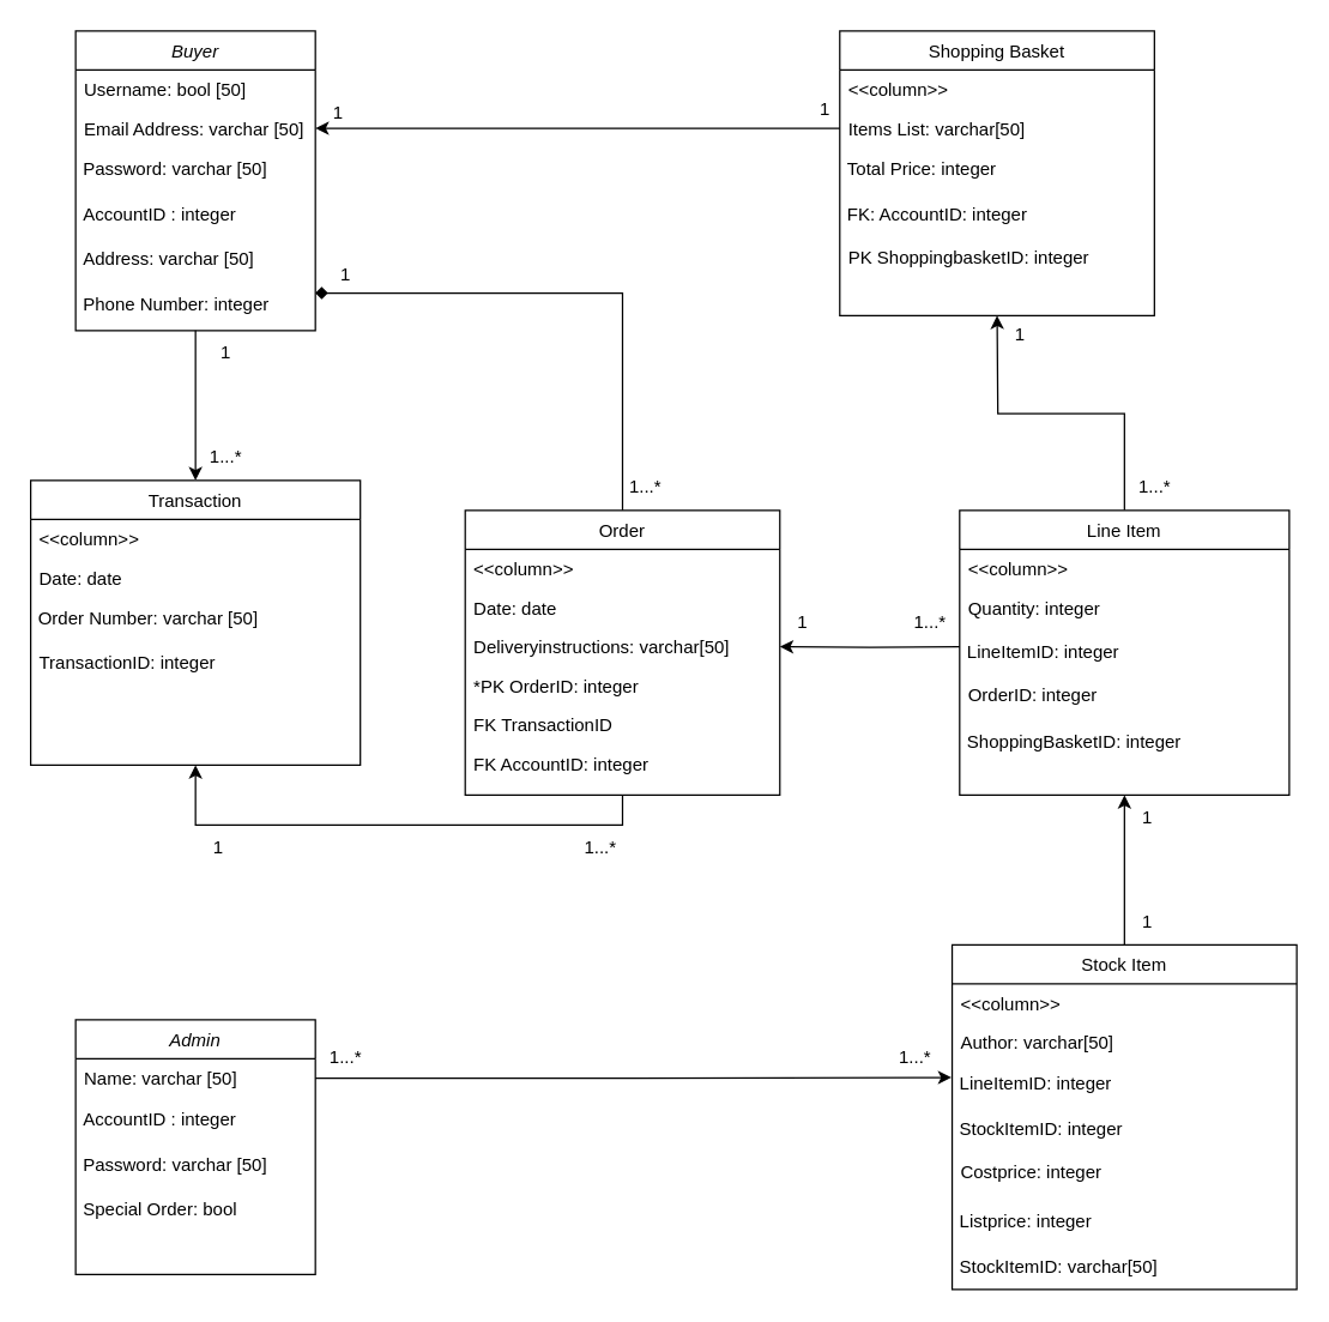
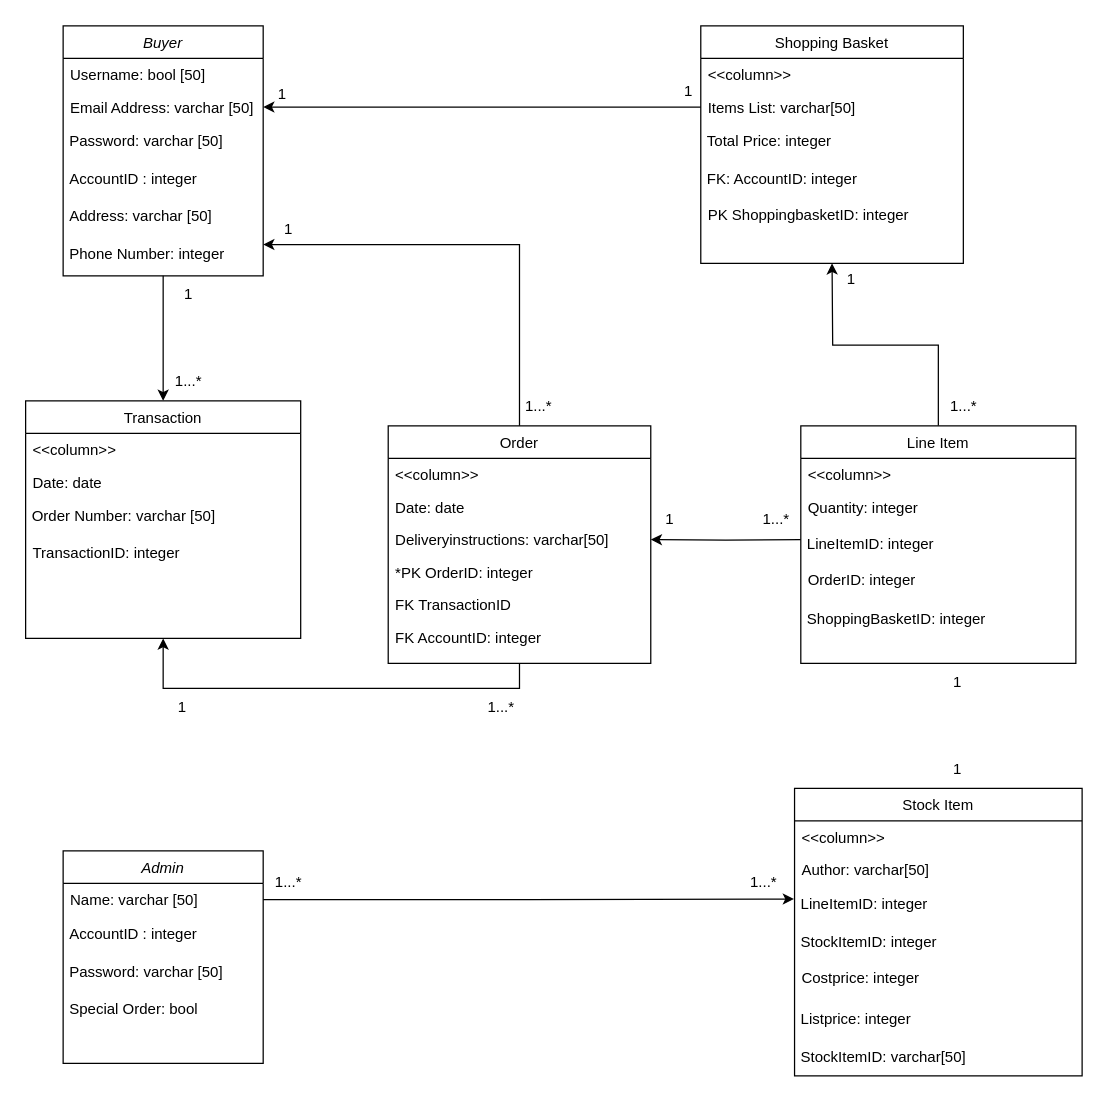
  <mxCell id="0" />
  <mxCell id="1" parent="0" />
  <mxCell id="2" style="edgeStyle=orthogonalEdgeStyle;rounded=0;orthogonalLoop=1;jettySize=auto;html=1;exitX=0.5;exitY=1;exitDx=0;exitDy=0;entryX=0.5;entryY=0;entryDx=0;entryDy=0;" parent="1" source="3" target="22" edge="1"><mxGeometry relative="1" as="geometry" /></mxCell>
  <mxCell id="3" value="Buyer" style="swimlane;fontStyle=2;align=center;verticalAlign=top;childLayout=stackLayout;horizontal=1;startSize=26;horizontalStack=0;resizeParent=1;resizeLast=0;collapsible=1;marginBottom=0;rounded=0;shadow=0;strokeWidth=1;" parent="1" vertex="1"><mxGeometry x="50" y="20" width="160" height="200" as="geometry"><mxRectangle x="230" y="140" width="160" height="26" as="alternateBounds" /></mxGeometry></mxCell>
  <mxCell id="4" value="Username: bool [50]" style="text;align=left;verticalAlign=top;spacingLeft=4;spacingRight=4;overflow=hidden;rotatable=0;points=[[0,0.5],[1,0.5]];portConstraint=eastwest;" parent="3" vertex="1"><mxGeometry y="26" width="160" height="26" as="geometry" /></mxCell>
  <mxCell id="5" value="Email Address: varchar [50]" style="text;align=left;verticalAlign=top;spacingLeft=4;spacingRight=4;overflow=hidden;rotatable=0;points=[[0,0.5],[1,0.5]];portConstraint=eastwest;rounded=0;shadow=0;html=0;" parent="3" vertex="1"><mxGeometry y="52" width="160" height="26" as="geometry" /></mxCell>
  <mxCell id="6" value="&amp;nbsp;Password: varchar [50]" style="text;html=1;align=left;verticalAlign=middle;resizable=0;points=[];autosize=1;strokeColor=none;fillColor=none;" parent="3" vertex="1"><mxGeometry y="78" width="160" height="30" as="geometry" /></mxCell>
  <mxCell id="7" value="&amp;nbsp;AccountID : integer" style="text;html=1;align=left;verticalAlign=middle;resizable=0;points=[];autosize=1;strokeColor=none;fillColor=none;" parent="3" vertex="1"><mxGeometry y="108" width="160" height="30" as="geometry" /></mxCell>
  <mxCell id="8" value="&amp;nbsp;Address: varchar [50]" style="text;html=1;align=left;verticalAlign=middle;resizable=0;points=[];autosize=1;strokeColor=none;fillColor=none;" parent="3" vertex="1"><mxGeometry y="138" width="160" height="30" as="geometry" /></mxCell>
  <mxCell id="9" value="&amp;nbsp;Phone Number: integer" style="text;html=1;align=left;verticalAlign=middle;resizable=0;points=[];autosize=1;strokeColor=none;fillColor=none;" parent="3" vertex="1"><mxGeometry y="168" width="160" height="30" as="geometry" /></mxCell>
  <mxCell id="10" value="Order" style="swimlane;fontStyle=0;align=center;verticalAlign=top;childLayout=stackLayout;horizontal=1;startSize=26;horizontalStack=0;resizeParent=1;resizeLast=0;collapsible=1;marginBottom=0;rounded=0;shadow=0;strokeWidth=1;" parent="1" vertex="1"><mxGeometry x="310" y="340" width="210" height="190" as="geometry"><mxRectangle x="550" y="140" width="160" height="26" as="alternateBounds" /></mxGeometry></mxCell>
  <mxCell id="11" value="&lt;&lt;column&gt;&gt;" style="text;align=left;verticalAlign=top;spacingLeft=4;spacingRight=4;overflow=hidden;rotatable=0;points=[[0,0.5],[1,0.5]];portConstraint=eastwest;" parent="10" vertex="1"><mxGeometry y="26" width="210" height="26" as="geometry" /></mxCell>
  <mxCell id="12" value="Date: date" style="text;align=left;verticalAlign=top;spacingLeft=4;spacingRight=4;overflow=hidden;rotatable=0;points=[[0,0.5],[1,0.5]];portConstraint=eastwest;rounded=0;shadow=0;html=0;" parent="10" vertex="1"><mxGeometry y="52" width="210" height="26" as="geometry" /></mxCell>
  <mxCell id="13" value="Deliveryinstructions: varchar[50]" style="text;align=left;verticalAlign=top;spacingLeft=4;spacingRight=4;overflow=hidden;rotatable=0;points=[[0,0.5],[1,0.5]];portConstraint=eastwest;rounded=0;shadow=0;html=0;" parent="10" vertex="1"><mxGeometry y="78" width="210" height="26" as="geometry" /></mxCell>
  <mxCell id="14" value="*PK OrderID: integer" style="text;align=left;verticalAlign=top;spacingLeft=4;spacingRight=4;overflow=hidden;rotatable=0;points=[[0,0.5],[1,0.5]];portConstraint=eastwest;rounded=0;shadow=0;html=0;" parent="10" vertex="1"><mxGeometry y="104" width="210" height="26" as="geometry" /></mxCell>
  <mxCell id="15" value="FK TransactionID" style="text;align=left;verticalAlign=top;spacingLeft=4;spacingRight=4;overflow=hidden;rotatable=0;points=[[0,0.5],[1,0.5]];portConstraint=eastwest;" parent="10" vertex="1"><mxGeometry y="130" width="210" height="26" as="geometry" /></mxCell>
  <mxCell id="16" value="FK AccountID: integer" style="text;align=left;verticalAlign=top;spacingLeft=4;spacingRight=4;overflow=hidden;rotatable=0;points=[[0,0.5],[1,0.5]];portConstraint=eastwest;rounded=0;shadow=0;html=0;" parent="10" vertex="1"><mxGeometry y="156" width="210" height="26" as="geometry" /></mxCell>
  <mxCell id="17" value="Admin" style="swimlane;fontStyle=2;align=center;verticalAlign=top;childLayout=stackLayout;horizontal=1;startSize=26;horizontalStack=0;resizeParent=1;resizeLast=0;collapsible=1;marginBottom=0;rounded=0;shadow=0;strokeWidth=1;" parent="1" vertex="1"><mxGeometry x="50" y="680" width="160" height="170" as="geometry"><mxRectangle x="230" y="140" width="160" height="26" as="alternateBounds" /></mxGeometry></mxCell>
  <mxCell id="18" value="Name: varchar [50]" style="text;align=left;verticalAlign=top;spacingLeft=4;spacingRight=4;overflow=hidden;rotatable=0;points=[[0,0.5],[1,0.5]];portConstraint=eastwest;" parent="17" vertex="1"><mxGeometry y="26" width="160" height="26" as="geometry" /></mxCell>
  <mxCell id="19" value="&amp;nbsp;AccountID : integer" style="text;html=1;align=left;verticalAlign=middle;resizable=0;points=[];autosize=1;strokeColor=none;fillColor=none;" parent="17" vertex="1"><mxGeometry y="52" width="160" height="30" as="geometry" /></mxCell>
  <mxCell id="20" value="&amp;nbsp;Password: varchar [50]" style="text;html=1;align=left;verticalAlign=middle;resizable=0;points=[];autosize=1;strokeColor=none;fillColor=none;" parent="17" vertex="1"><mxGeometry y="82" width="160" height="30" as="geometry" /></mxCell>
  <mxCell id="21" value="&amp;nbsp;Special Order: bool" style="text;html=1;align=left;verticalAlign=middle;resizable=0;points=[];autosize=1;strokeColor=none;fillColor=none;" parent="17" vertex="1"><mxGeometry y="112" width="160" height="30" as="geometry" /></mxCell>
  <mxCell id="22" value="Transaction" style="swimlane;fontStyle=0;align=center;verticalAlign=top;childLayout=stackLayout;horizontal=1;startSize=26;horizontalStack=0;resizeParent=1;resizeLast=0;collapsible=1;marginBottom=0;rounded=0;shadow=0;strokeWidth=1;" parent="1" vertex="1"><mxGeometry x="20" y="320" width="220" height="190" as="geometry"><mxRectangle x="130" y="380" width="160" height="26" as="alternateBounds" /></mxGeometry></mxCell>
  <mxCell id="23" value="&lt;&lt;column&gt;&gt;" style="text;align=left;verticalAlign=top;spacingLeft=4;spacingRight=4;overflow=hidden;rotatable=0;points=[[0,0.5],[1,0.5]];portConstraint=eastwest;" parent="22" vertex="1"><mxGeometry y="26" width="220" height="26" as="geometry" /></mxCell>
  <mxCell id="24" value="Date: date" style="text;align=left;verticalAlign=top;spacingLeft=4;spacingRight=4;overflow=hidden;rotatable=0;points=[[0,0.5],[1,0.5]];portConstraint=eastwest;rounded=0;shadow=0;html=0;" parent="22" vertex="1"><mxGeometry y="52" width="220" height="26" as="geometry" /></mxCell>
  <mxCell id="25" value="&amp;nbsp;Order Number: varchar [50]" style="text;html=1;align=left;verticalAlign=middle;resizable=0;points=[];autosize=1;strokeColor=none;fillColor=none;rotation=0;" parent="22" vertex="1"><mxGeometry y="78" width="220" height="30" as="geometry" /></mxCell>
  <mxCell id="26" value="TransactionID: integer" style="text;align=left;verticalAlign=top;spacingLeft=4;spacingRight=4;overflow=hidden;rotatable=0;points=[[0,0.5],[1,0.5]];portConstraint=eastwest;fontStyle=0" parent="22" vertex="1"><mxGeometry y="108" width="220" height="52" as="geometry" /></mxCell>
  <mxCell id="27" value="Shopping Basket" style="swimlane;fontStyle=0;align=center;verticalAlign=top;childLayout=stackLayout;horizontal=1;startSize=26;horizontalStack=0;resizeParent=1;resizeLast=0;collapsible=1;marginBottom=0;rounded=0;shadow=0;strokeWidth=1;" parent="1" vertex="1"><mxGeometry x="560" y="20" width="210" height="190" as="geometry"><mxRectangle x="130" y="380" width="160" height="26" as="alternateBounds" /></mxGeometry></mxCell>
  <mxCell id="28" value="&lt;&lt;column&gt;&gt;" style="text;align=left;verticalAlign=top;spacingLeft=4;spacingRight=4;overflow=hidden;rotatable=0;points=[[0,0.5],[1,0.5]];portConstraint=eastwest;" parent="27" vertex="1"><mxGeometry y="26" width="210" height="26" as="geometry" /></mxCell>
  <mxCell id="29" value="Items List: varchar[50]&#10;" style="text;align=left;verticalAlign=top;spacingLeft=4;spacingRight=4;overflow=hidden;rotatable=0;points=[[0,0.5],[1,0.5]];portConstraint=eastwest;rounded=0;shadow=0;html=0;" parent="27" vertex="1"><mxGeometry y="52" width="210" height="26" as="geometry" /></mxCell>
  <mxCell id="30" value="&amp;nbsp;Total Price: integer" style="text;html=1;align=left;verticalAlign=middle;resizable=0;points=[];autosize=1;strokeColor=none;fillColor=none;" parent="27" vertex="1"><mxGeometry y="78" width="210" height="30" as="geometry" /></mxCell>
  <mxCell id="31" value="&lt;span style=&quot;&quot;&gt;&amp;nbsp;FK: AccountID: integer&lt;/span&gt;" style="text;html=1;align=left;verticalAlign=middle;resizable=0;points=[];autosize=1;strokeColor=none;fillColor=none;rotation=0;" parent="27" vertex="1"><mxGeometry y="108" width="210" height="30" as="geometry" /></mxCell>
  <mxCell id="32" value="PK ShoppingbasketID: integer&#10;" style="text;align=left;verticalAlign=top;spacingLeft=4;spacingRight=4;overflow=hidden;rotatable=0;points=[[0,0.5],[1,0.5]];portConstraint=eastwest;fontStyle=0" parent="27" vertex="1"><mxGeometry y="138" width="210" height="22" as="geometry" /></mxCell>
- <mxCell id="33" style="edgeStyle=orthogonalEdgeStyle;rounded=0;orthogonalLoop=1;jettySize=auto;html=1;exitX=0.5;exitY=0;exitDx=0;exitDy=0;entryX=1;entryY=0.233;entryDx=0;entryDy=0;entryPerimeter=0;endArrow=diamond;" parent="1" source="10" target="9" edge="1"><mxGeometry relative="1" as="geometry" /></mxCell>
+ <mxCell id="33" style="edgeStyle=orthogonalEdgeStyle;rounded=0;orthogonalLoop=1;jettySize=auto;html=1;exitX=0.5;exitY=0;exitDx=0;exitDy=0;entryX=1;entryY=0.233;entryDx=0;entryDy=0;entryPerimeter=0;" parent="1" source="10" target="9" edge="1"><mxGeometry relative="1" as="geometry" /></mxCell>
  <mxCell id="34" style="edgeStyle=orthogonalEdgeStyle;rounded=0;orthogonalLoop=1;jettySize=auto;html=1;exitX=0.5;exitY=1;exitDx=0;exitDy=0;entryX=0.5;entryY=1;entryDx=0;entryDy=0;" parent="1" source="10" target="22" edge="1"><mxGeometry relative="1" as="geometry" /></mxCell>
  <mxCell id="35" style="edgeStyle=orthogonalEdgeStyle;rounded=0;orthogonalLoop=1;jettySize=auto;html=1;entryX=1;entryY=0.5;entryDx=0;entryDy=0;exitX=0;exitY=0.5;exitDx=0;exitDy=0;" parent="1" source="29" target="5" edge="1"><mxGeometry relative="1" as="geometry"><mxPoint x="550" y="85" as="sourcePoint" /></mxGeometry></mxCell>
  <mxCell id="36" style="edgeStyle=orthogonalEdgeStyle;rounded=0;orthogonalLoop=1;jettySize=auto;html=1;exitX=0.5;exitY=0;exitDx=0;exitDy=0;" parent="1" source="37" edge="1"><mxGeometry relative="1" as="geometry"><mxPoint x="665" y="210" as="targetPoint" /></mxGeometry></mxCell>
  <mxCell id="37" value="Line Item" style="swimlane;fontStyle=0;align=center;verticalAlign=top;childLayout=stackLayout;horizontal=1;startSize=26;horizontalStack=0;resizeParent=1;resizeLast=0;collapsible=1;marginBottom=0;rounded=0;shadow=0;strokeWidth=1;" parent="1" vertex="1"><mxGeometry x="640" y="340" width="220" height="190" as="geometry"><mxRectangle x="130" y="380" width="160" height="26" as="alternateBounds" /></mxGeometry></mxCell>
  <mxCell id="38" value="&lt;&lt;column&gt;&gt;" style="text;align=left;verticalAlign=top;spacingLeft=4;spacingRight=4;overflow=hidden;rotatable=0;points=[[0,0.5],[1,0.5]];portConstraint=eastwest;" parent="37" vertex="1"><mxGeometry y="26" width="220" height="26" as="geometry" /></mxCell>
  <mxCell id="39" value="Quantity: integer" style="text;align=left;verticalAlign=top;spacingLeft=4;spacingRight=4;overflow=hidden;rotatable=0;points=[[0,0.5],[1,0.5]];portConstraint=eastwest;rounded=0;shadow=0;html=0;" parent="37" vertex="1"><mxGeometry y="52" width="220" height="28" as="geometry" /></mxCell>
  <mxCell id="40" value="&amp;nbsp;LineItemID: integer" style="text;html=1;align=left;verticalAlign=middle;resizable=0;points=[];autosize=1;strokeColor=none;fillColor=none;rotation=0;" parent="37" vertex="1"><mxGeometry y="80" width="220" height="30" as="geometry" /></mxCell>
  <mxCell id="41" value="OrderID: integer" style="text;align=left;verticalAlign=top;spacingLeft=4;spacingRight=4;overflow=hidden;rotatable=0;points=[[0,0.5],[1,0.5]];portConstraint=eastwest;fontStyle=0" parent="37" vertex="1"><mxGeometry y="110" width="220" height="30" as="geometry" /></mxCell>
  <mxCell id="42" value="&amp;nbsp;ShoppingBasketID: integer" style="text;html=1;align=left;verticalAlign=middle;resizable=0;points=[];autosize=1;strokeColor=none;fillColor=none;" parent="37" vertex="1"><mxGeometry y="140" width="220" height="30" as="geometry" /></mxCell>
- <mxCell id="43" style="edgeStyle=orthogonalEdgeStyle;rounded=0;orthogonalLoop=1;jettySize=auto;html=1;exitX=0.5;exitY=0;exitDx=0;exitDy=0;entryX=0.5;entryY=1;entryDx=0;entryDy=0;" parent="1" source="44" target="37" edge="1"><mxGeometry relative="1" as="geometry" /></mxCell>
  <mxCell id="44" value="Stock Item" style="swimlane;fontStyle=0;align=center;verticalAlign=top;childLayout=stackLayout;horizontal=1;startSize=26;horizontalStack=0;resizeParent=1;resizeLast=0;collapsible=1;marginBottom=0;rounded=0;shadow=0;strokeWidth=1;" parent="1" vertex="1"><mxGeometry x="635" y="630" width="230" height="230" as="geometry"><mxRectangle x="130" y="380" width="160" height="26" as="alternateBounds" /></mxGeometry></mxCell>
  <mxCell id="45" value="&lt;&lt;column&gt;&gt;" style="text;align=left;verticalAlign=top;spacingLeft=4;spacingRight=4;overflow=hidden;rotatable=0;points=[[0,0.5],[1,0.5]];portConstraint=eastwest;" parent="44" vertex="1"><mxGeometry y="26" width="230" height="26" as="geometry" /></mxCell>
  <mxCell id="46" value="Author: varchar[50]" style="text;align=left;verticalAlign=top;spacingLeft=4;spacingRight=4;overflow=hidden;rotatable=0;points=[[0,0.5],[1,0.5]];portConstraint=eastwest;rounded=0;shadow=0;html=0;" parent="44" vertex="1"><mxGeometry y="52" width="230" height="26" as="geometry" /></mxCell>
  <mxCell id="47" value="&amp;nbsp;LineItemID: integer" style="text;html=1;align=left;verticalAlign=middle;resizable=0;points=[];autosize=1;strokeColor=none;fillColor=none;rotation=0;" parent="44" vertex="1"><mxGeometry y="78" width="230" height="30" as="geometry" /></mxCell>
  <mxCell id="48" value="&amp;nbsp;StockItemID: integer" style="text;html=1;align=left;verticalAlign=middle;resizable=0;points=[];autosize=1;strokeColor=none;fillColor=none;rotation=0;" parent="44" vertex="1"><mxGeometry y="108" width="230" height="30" as="geometry" /></mxCell>
  <mxCell id="49" value="Costprice: integer" style="text;align=left;verticalAlign=top;spacingLeft=4;spacingRight=4;overflow=hidden;rotatable=0;points=[[0,0.5],[1,0.5]];portConstraint=eastwest;fontStyle=0" parent="44" vertex="1"><mxGeometry y="138" width="230" height="32" as="geometry" /></mxCell>
  <mxCell id="50" value="&amp;nbsp;Listprice: integer" style="text;html=1;align=left;verticalAlign=middle;resizable=0;points=[];autosize=1;strokeColor=none;fillColor=none;rotation=0;" parent="44" vertex="1"><mxGeometry y="170" width="230" height="30" as="geometry" /></mxCell>
  <mxCell id="51" value="&amp;nbsp;StockItemID: varchar[50]" style="text;html=1;align=left;verticalAlign=middle;resizable=0;points=[];autosize=1;strokeColor=none;fillColor=none;rotation=0;" parent="44" vertex="1"><mxGeometry y="200" width="230" height="30" as="geometry" /></mxCell>
  <mxCell id="52" style="edgeStyle=orthogonalEdgeStyle;rounded=0;orthogonalLoop=1;jettySize=auto;html=1;exitX=1;exitY=0.5;exitDx=0;exitDy=0;entryX=-0.002;entryY=0.349;entryDx=0;entryDy=0;entryPerimeter=0;" parent="1" source="18" target="47" edge="1"><mxGeometry relative="1" as="geometry" /></mxCell>
  <mxCell id="53" style="edgeStyle=orthogonalEdgeStyle;rounded=0;orthogonalLoop=1;jettySize=auto;html=1;entryX=1;entryY=0.5;entryDx=0;entryDy=0;" parent="1" target="13" edge="1"><mxGeometry relative="1" as="geometry"><mxPoint x="640" y="431" as="sourcePoint" /></mxGeometry></mxCell>
  <mxCell id="54" value="1...*" style="text;html=1;align=center;verticalAlign=middle;resizable=0;points=[];autosize=1;strokeColor=none;fillColor=none;" vertex="1" parent="1"><mxGeometry x="750" y="310" width="40" height="30" as="geometry" /></mxCell>
  <mxCell id="55" value="1" style="text;html=1;align=center;verticalAlign=middle;resizable=0;points=[];autosize=1;strokeColor=none;fillColor=none;" vertex="1" parent="1"><mxGeometry x="210" y="60" width="30" height="30" as="geometry" /></mxCell>
  <mxCell id="56" value="1" style="text;html=1;align=center;verticalAlign=middle;resizable=0;points=[];autosize=1;strokeColor=none;fillColor=none;" vertex="1" parent="1"><mxGeometry x="535" y="58" width="30" height="30" as="geometry" /></mxCell>
  <mxCell id="57" value="1" style="text;html=1;align=center;verticalAlign=middle;resizable=0;points=[];autosize=1;strokeColor=none;fillColor=none;" vertex="1" parent="1"><mxGeometry x="665" y="208" width="30" height="30" as="geometry" /></mxCell>
  <mxCell id="58" value="1" style="text;html=1;align=center;verticalAlign=middle;resizable=0;points=[];autosize=1;strokeColor=none;fillColor=none;" vertex="1" parent="1"><mxGeometry x="750" y="530" width="30" height="30" as="geometry" /></mxCell>
  <mxCell id="59" value="1" style="text;html=1;align=center;verticalAlign=middle;resizable=0;points=[];autosize=1;strokeColor=none;fillColor=none;" vertex="1" parent="1"><mxGeometry x="750" y="600" width="30" height="30" as="geometry" /></mxCell>
  <mxCell id="60" value="1...*" style="text;html=1;align=center;verticalAlign=middle;resizable=0;points=[];autosize=1;strokeColor=none;fillColor=none;" vertex="1" parent="1"><mxGeometry x="590" y="690" width="40" height="30" as="geometry" /></mxCell>
  <mxCell id="61" value="1...*" style="text;html=1;align=center;verticalAlign=middle;resizable=0;points=[];autosize=1;strokeColor=none;fillColor=none;" vertex="1" parent="1"><mxGeometry x="210" y="690" width="40" height="30" as="geometry" /></mxCell>
  <mxCell id="62" value="1" style="text;html=1;align=center;verticalAlign=middle;resizable=0;points=[];autosize=1;strokeColor=none;fillColor=none;" vertex="1" parent="1"><mxGeometry x="520" y="400" width="30" height="30" as="geometry" /></mxCell>
  <mxCell id="63" value="1...*" style="text;html=1;align=center;verticalAlign=middle;resizable=0;points=[];autosize=1;strokeColor=none;fillColor=none;" vertex="1" parent="1"><mxGeometry x="600" y="400" width="40" height="30" as="geometry" /></mxCell>
  <mxCell id="64" value="1" style="text;html=1;align=center;verticalAlign=middle;resizable=0;points=[];autosize=1;strokeColor=none;fillColor=none;" vertex="1" parent="1"><mxGeometry x="215" y="168" width="30" height="30" as="geometry" /></mxCell>
  <mxCell id="65" value="1...*" style="text;html=1;align=center;verticalAlign=middle;resizable=0;points=[];autosize=1;strokeColor=none;fillColor=none;" vertex="1" parent="1"><mxGeometry x="410" y="310" width="40" height="30" as="geometry" /></mxCell>
  <mxCell id="66" value="1" style="text;html=1;align=center;verticalAlign=middle;resizable=0;points=[];autosize=1;strokeColor=none;fillColor=none;" vertex="1" parent="1"><mxGeometry x="135" y="220" width="30" height="30" as="geometry" /></mxCell>
  <mxCell id="67" value="1...*" style="text;html=1;align=center;verticalAlign=middle;resizable=0;points=[];autosize=1;strokeColor=none;fillColor=none;" vertex="1" parent="1"><mxGeometry x="130" y="290" width="40" height="30" as="geometry" /></mxCell>
  <mxCell id="68" value="1" style="text;html=1;align=center;verticalAlign=middle;resizable=0;points=[];autosize=1;strokeColor=none;fillColor=none;" vertex="1" parent="1"><mxGeometry x="130" y="550" width="30" height="30" as="geometry" /></mxCell>
  <mxCell id="69" value="1...*" style="text;html=1;align=center;verticalAlign=middle;resizable=0;points=[];autosize=1;strokeColor=none;fillColor=none;" vertex="1" parent="1"><mxGeometry x="380" y="550" width="40" height="30" as="geometry" /></mxCell>
